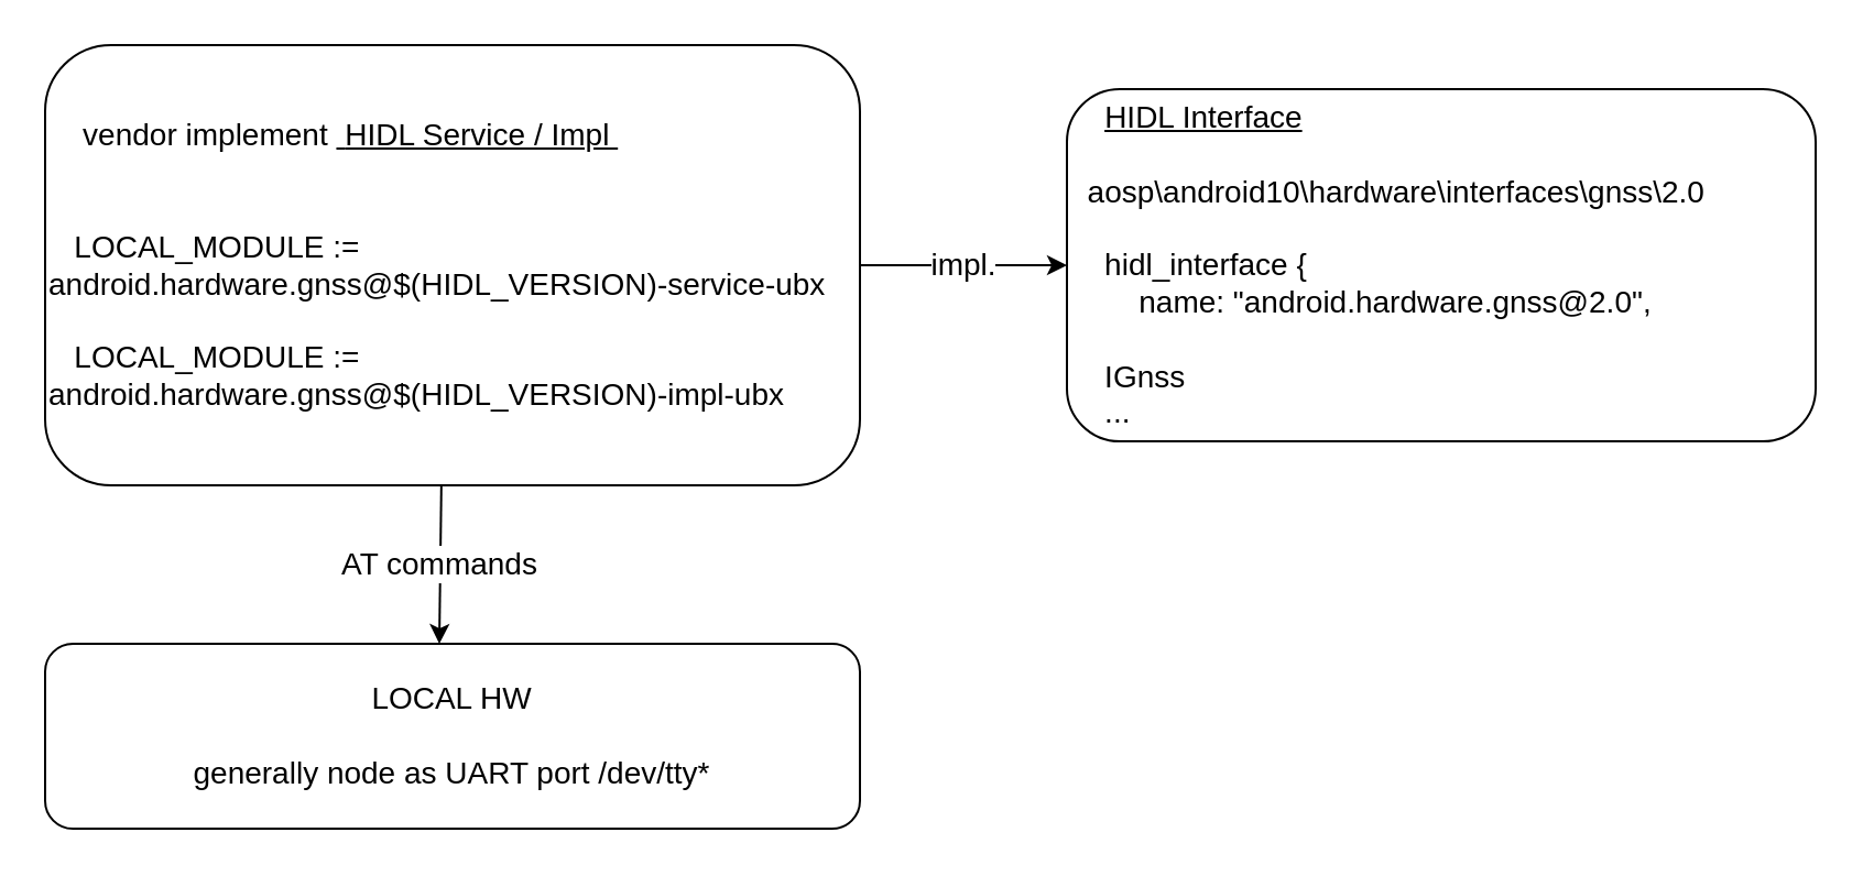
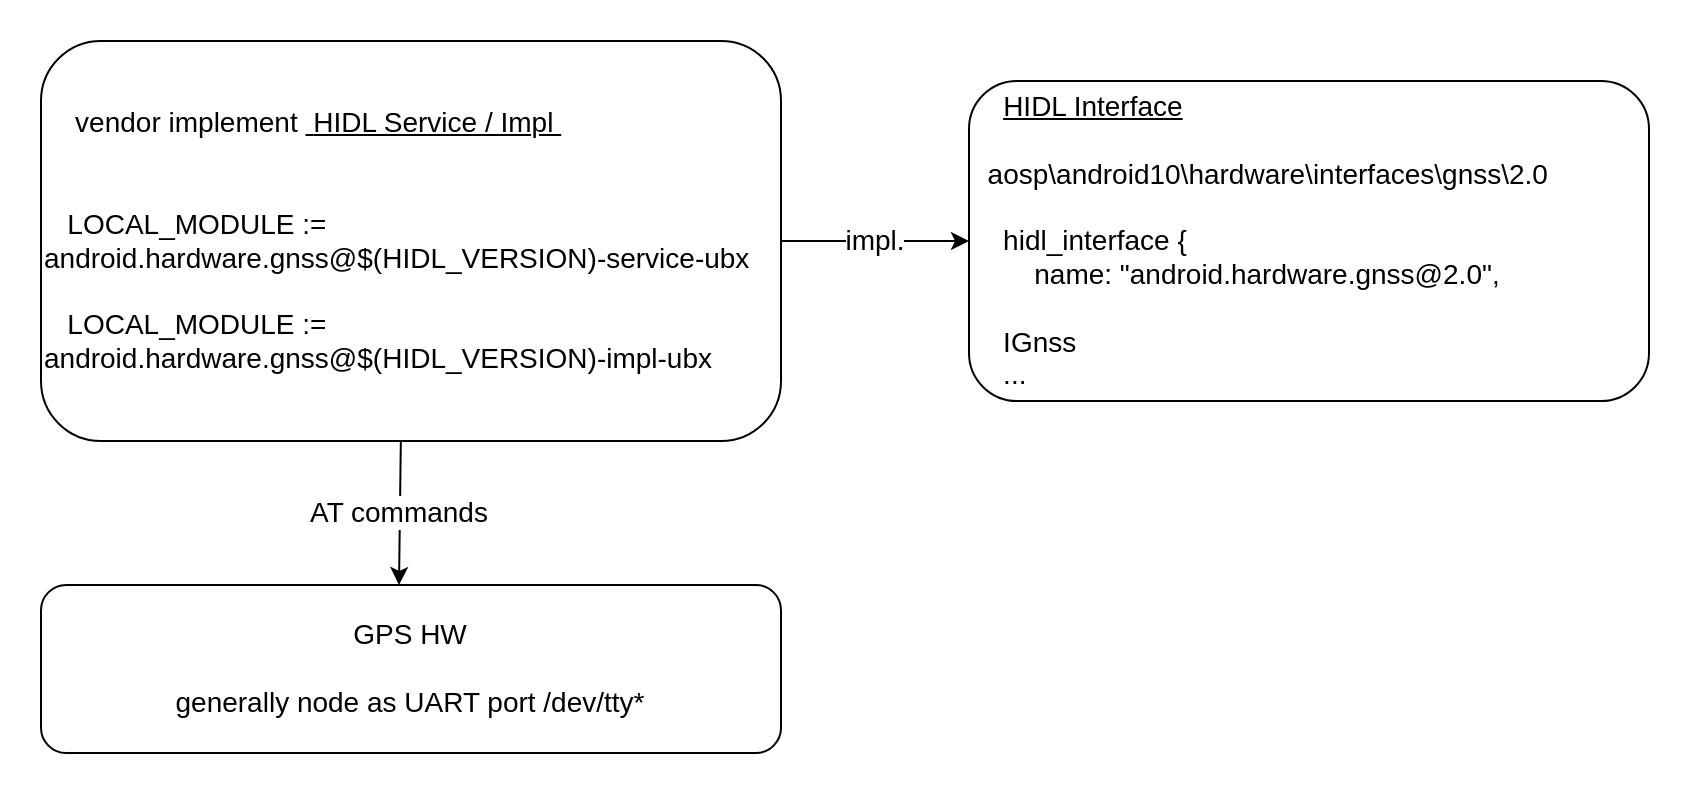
  <mxCell id="0" />
  <mxCell id="1" parent="0" />
  <mxCell id="2" value="&amp;nbsp; &amp;nbsp; vendor implement&amp;nbsp;&lt;u&gt;&amp;nbsp;&lt;/u&gt;&lt;u style=&quot;font-size: 14px&quot;&gt;HIDL Service / Impl&amp;nbsp;&lt;/u&gt;&lt;br style=&quot;font-size: 14px&quot;&gt;&lt;br style=&quot;font-size: 14px&quot;&gt;&lt;br style=&quot;font-size: 14px&quot;&gt;&lt;div style=&quot;font-size: 14px&quot;&gt;&amp;nbsp; &amp;nbsp;&lt;span&gt;LOCAL_MODULE := android.hardware.gnss@$(HIDL_VERSION)-service-ubx&lt;/span&gt;&lt;/div&gt;&lt;div&gt;&amp;nbsp; &amp;nbsp;&lt;/div&gt;&lt;div&gt;&amp;nbsp; &amp;nbsp;LOCAL_MODULE := android.hardware.gnss@$(HIDL_VERSION)-impl-ubx&lt;/div&gt;" style="text;html=1;fillColor=none;align=left;verticalAlign=middle;whiteSpace=wrap;rounded=1;strokeColor=#000000;fontSize=14;fontFamily=Helvetica;" parent="1" vertex="1"><mxGeometry x="20" y="20" width="370" height="200" as="geometry" /></mxCell>
  <mxCell id="3" value="&amp;nbsp; &amp;nbsp; &lt;u style=&quot;font-size: 14px&quot;&gt;HIDL Interface&lt;/u&gt;&lt;br style=&quot;font-size: 14px&quot;&gt;&lt;br style=&quot;font-size: 14px&quot;&gt;&amp;nbsp; aosp\android10\hardware\interfaces\gnss\2.0&lt;br style=&quot;font-size: 14px&quot;&gt;&lt;br style=&quot;font-size: 14px&quot;&gt;&amp;nbsp; &amp;nbsp; hidl_interface {&lt;br style=&quot;font-size: 14px&quot;&gt;&amp;nbsp; &amp;nbsp; &amp;nbsp; &amp;nbsp; name: &quot;android.hardware.gnss@2.0&quot;,&lt;br style=&quot;font-size: 14px&quot;&gt;&lt;br style=&quot;font-size: 14px&quot;&gt;&amp;nbsp; &amp;nbsp;&amp;nbsp;IGnss&lt;br style=&quot;font-size: 14px&quot;&gt;&amp;nbsp; &amp;nbsp; ..." style="text;html=1;fillColor=none;align=left;verticalAlign=middle;whiteSpace=wrap;rounded=1;strokeColor=#000000;fontSize=14;fontFamily=Helvetica;" parent="1" vertex="1"><mxGeometry x="484" y="40" width="340" height="160" as="geometry" /></mxCell>
  <mxCell id="4" value="impl." style="endArrow=classic;html=1;exitX=1;exitY=0.5;exitDx=0;exitDy=0;fontSize=14;" parent="1" edge="1"><mxGeometry width="50" height="50" relative="1" as="geometry"><mxPoint x="390" y="120" as="sourcePoint" /><mxPoint x="484" y="120" as="targetPoint" /><Array as="points" /></mxGeometry></mxCell>
- <mxCell id="5" value="LOCAL HW&lt;br&gt;&lt;br&gt;generally node as UART port /dev/tty*" style="text;html=1;fillColor=none;align=center;verticalAlign=middle;whiteSpace=wrap;rounded=1;fontFamily=Helvetica;fontSize=14;strokeColor=#000000;" parent="1" vertex="1"><mxGeometry x="20" y="292" width="370" height="84" as="geometry" /></mxCell>
+ <mxCell id="5" value="GPS HW&lt;br&gt;&lt;br&gt;generally node as UART port /dev/tty*" style="text;html=1;fillColor=none;align=center;verticalAlign=middle;whiteSpace=wrap;rounded=1;fontFamily=Helvetica;fontSize=14;strokeColor=#000000;" parent="1" vertex="1"><mxGeometry x="20" y="292" width="370" height="84" as="geometry" /></mxCell>
  <mxCell id="6" value="AT commands" style="endArrow=classic;html=1;fontFamily=Helvetica;fontSize=14;exitX=0.472;exitY=1.005;exitDx=0;exitDy=0;exitPerimeter=0;" parent="1" edge="1"><mxGeometry width="50" height="50" relative="1" as="geometry"><mxPoint x="199.92" y="220" as="sourcePoint" /><mxPoint x="199" y="292" as="targetPoint" /></mxGeometry></mxCell>
